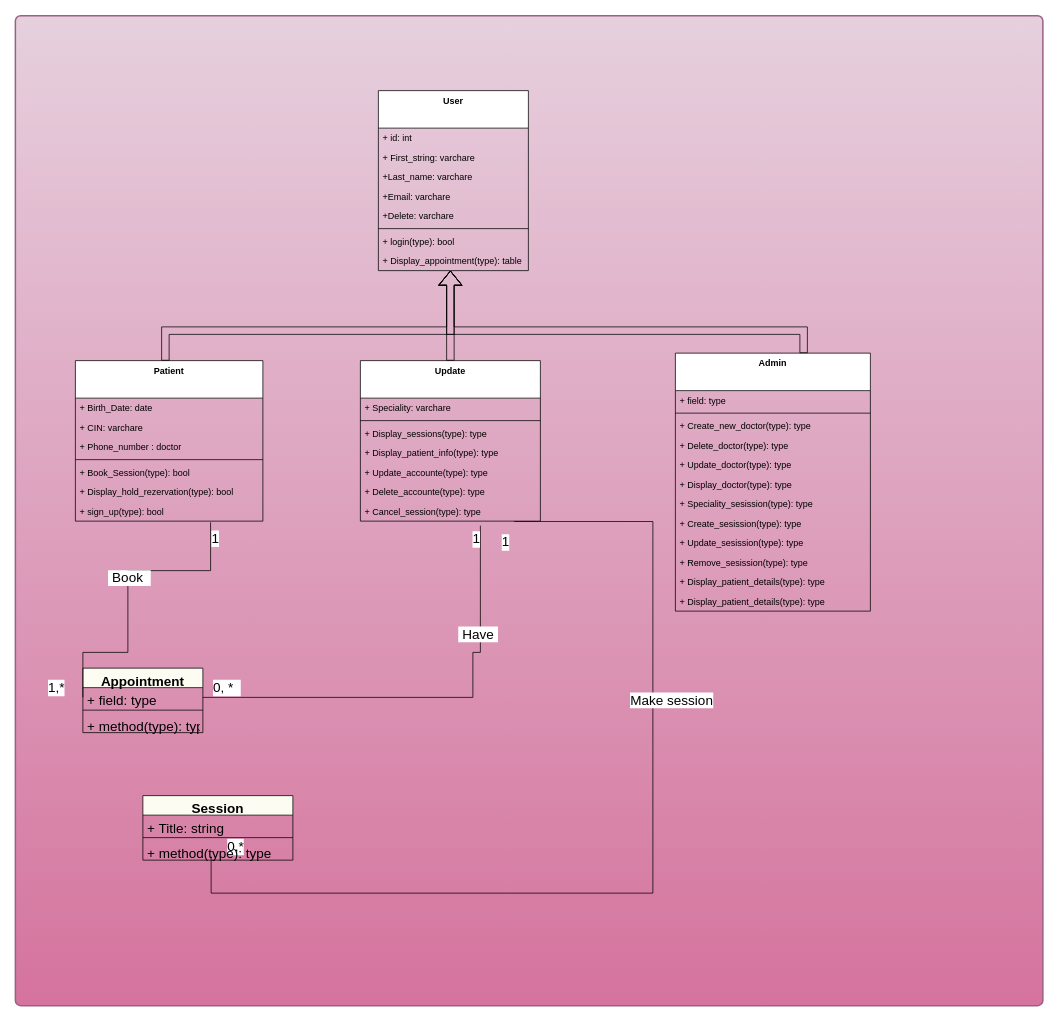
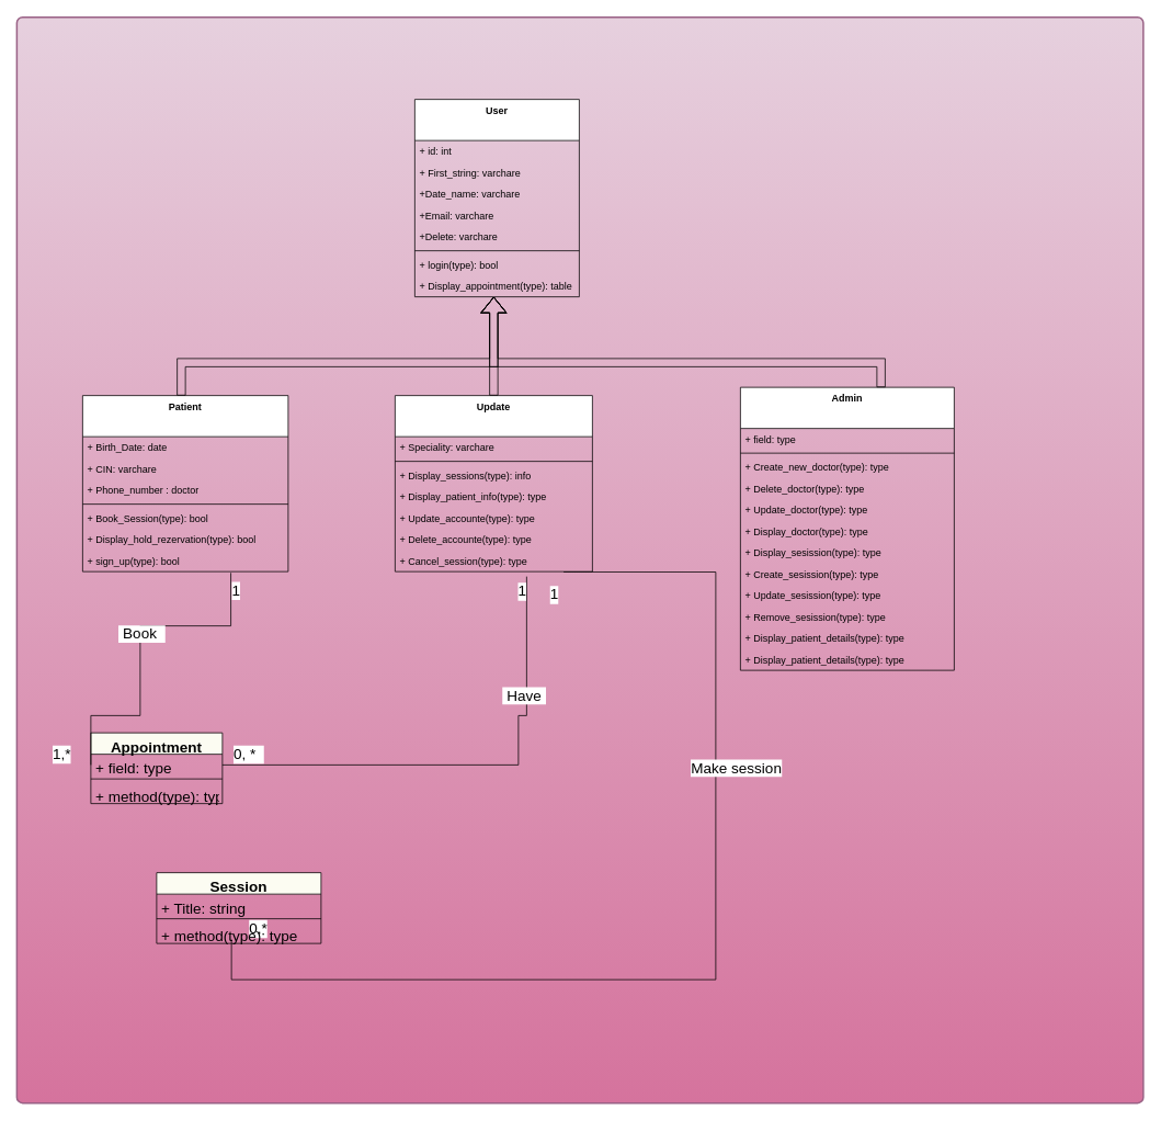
  <mxCell id="0" />
  <mxCell id="1" parent="0" />
  <mxCell id="2" value="" style="rounded=1;whiteSpace=wrap;html=1;absoluteArcSize=1;arcSize=14;strokeWidth=2;fillColor=#e6d0de;strokeColor=#996185;gradientColor=#d5739d;" parent="1" vertex="1"><mxGeometry x="20" y="20" width="1370" height="1320" as="geometry" /></mxCell>
  <mxCell id="3" value="User" style="swimlane;fontStyle=1;align=center;verticalAlign=top;childLayout=stackLayout;horizontal=1;startSize=50;horizontalStack=0;resizeParent=1;resizeParentMax=0;resizeLast=0;collapsible=1;marginBottom=0;" parent="1" vertex="1"><mxGeometry x="504" y="120" width="200" height="240" as="geometry" /></mxCell>
  <mxCell id="4" value="+ id: int" style="text;strokeColor=none;fillColor=none;align=left;verticalAlign=top;spacingLeft=4;spacingRight=4;overflow=hidden;rotatable=0;points=[[0,0.5],[1,0.5]];portConstraint=eastwest;" parent="3" vertex="1"><mxGeometry y="50" width="200" height="26" as="geometry" /></mxCell>
  <mxCell id="5" value="+ First_string: varchare" style="text;strokeColor=none;fillColor=none;align=left;verticalAlign=top;spacingLeft=4;spacingRight=4;overflow=hidden;rotatable=0;points=[[0,0.5],[1,0.5]];portConstraint=eastwest;" parent="3" vertex="1"><mxGeometry y="76" width="200" height="26" as="geometry" /></mxCell>
- <mxCell id="6" value="+Last_name: varchare" style="text;strokeColor=none;fillColor=none;align=left;verticalAlign=top;spacingLeft=4;spacingRight=4;overflow=hidden;rotatable=0;points=[[0,0.5],[1,0.5]];portConstraint=eastwest;" parent="3" vertex="1"><mxGeometry y="102" width="200" height="26" as="geometry" /></mxCell>
+ <mxCell id="6" value="+Date_name: varchare" style="text;strokeColor=none;fillColor=none;align=left;verticalAlign=top;spacingLeft=4;spacingRight=4;overflow=hidden;rotatable=0;points=[[0,0.5],[1,0.5]];portConstraint=eastwest;" parent="3" vertex="1"><mxGeometry y="102" width="200" height="26" as="geometry" /></mxCell>
  <mxCell id="7" value="+Email: varchare" style="text;strokeColor=none;fillColor=none;align=left;verticalAlign=top;spacingLeft=4;spacingRight=4;overflow=hidden;rotatable=0;points=[[0,0.5],[1,0.5]];portConstraint=eastwest;" parent="3" vertex="1"><mxGeometry y="128" width="200" height="26" as="geometry" /></mxCell>
  <mxCell id="8" value="+Delete: varchare" style="text;strokeColor=none;fillColor=none;align=left;verticalAlign=top;spacingLeft=4;spacingRight=4;overflow=hidden;rotatable=0;points=[[0,0.5],[1,0.5]];portConstraint=eastwest;" parent="3" vertex="1"><mxGeometry y="154" width="200" height="26" as="geometry" /></mxCell>
  <mxCell id="9" value="" style="line;strokeWidth=1;fillColor=none;align=left;verticalAlign=middle;spacingTop=-1;spacingLeft=3;spacingRight=3;rotatable=0;labelPosition=right;points=[];portConstraint=eastwest;strokeColor=inherit;" parent="3" vertex="1"><mxGeometry y="180" width="200" height="8" as="geometry" /></mxCell>
  <mxCell id="10" value="+ login(type): bool" style="text;strokeColor=none;fillColor=none;align=left;verticalAlign=top;spacingLeft=4;spacingRight=4;overflow=hidden;rotatable=0;points=[[0,0.5],[1,0.5]];portConstraint=eastwest;" parent="3" vertex="1"><mxGeometry y="188" width="200" height="26" as="geometry" /></mxCell>
  <mxCell id="11" value="+ Display_appointment(type): table" style="text;strokeColor=none;fillColor=none;align=left;verticalAlign=top;spacingLeft=4;spacingRight=4;overflow=hidden;rotatable=0;points=[[0,0.5],[1,0.5]];portConstraint=eastwest;" parent="3" vertex="1"><mxGeometry y="214" width="200" height="26" as="geometry" /></mxCell>
  <mxCell id="12" value="Admin" style="swimlane;fontStyle=1;align=center;verticalAlign=top;childLayout=stackLayout;horizontal=1;startSize=50;horizontalStack=0;resizeParent=1;resizeParentMax=0;resizeLast=0;collapsible=1;marginBottom=0;" parent="1" vertex="1"><mxGeometry x="900" y="470" width="260" height="344" as="geometry"><mxRectangle x="1480" y="2780" width="80" height="50" as="alternateBounds" /></mxGeometry></mxCell>
  <mxCell id="13" value="+ field: type" style="text;strokeColor=none;fillColor=none;align=left;verticalAlign=top;spacingLeft=4;spacingRight=4;overflow=hidden;rotatable=0;points=[[0,0.5],[1,0.5]];portConstraint=eastwest;" parent="12" vertex="1"><mxGeometry y="50" width="260" height="26" as="geometry" /></mxCell>
  <mxCell id="14" value="" style="line;strokeWidth=1;fillColor=none;align=left;verticalAlign=middle;spacingTop=-1;spacingLeft=3;spacingRight=3;rotatable=0;labelPosition=right;points=[];portConstraint=eastwest;strokeColor=inherit;" parent="12" vertex="1"><mxGeometry y="76" width="260" height="8" as="geometry" /></mxCell>
  <mxCell id="15" value="+ Create_new_doctor(type): type" style="text;strokeColor=none;fillColor=none;align=left;verticalAlign=top;spacingLeft=4;spacingRight=4;overflow=hidden;rotatable=0;points=[[0,0.5],[1,0.5]];portConstraint=eastwest;" parent="12" vertex="1"><mxGeometry y="84" width="260" height="26" as="geometry" /></mxCell>
  <mxCell id="16" value="+ Delete_doctor(type): type" style="text;strokeColor=none;fillColor=none;align=left;verticalAlign=top;spacingLeft=4;spacingRight=4;overflow=hidden;rotatable=0;points=[[0,0.5],[1,0.5]];portConstraint=eastwest;" parent="12" vertex="1"><mxGeometry y="110" width="260" height="26" as="geometry" /></mxCell>
  <mxCell id="17" value="+ Update_doctor(type): type" style="text;strokeColor=none;fillColor=none;align=left;verticalAlign=top;spacingLeft=4;spacingRight=4;overflow=hidden;rotatable=0;points=[[0,0.5],[1,0.5]];portConstraint=eastwest;" parent="12" vertex="1"><mxGeometry y="136" width="260" height="26" as="geometry" /></mxCell>
  <mxCell id="18" value="+ Display_doctor(type): type  " style="text;strokeColor=none;fillColor=none;align=left;verticalAlign=top;spacingLeft=4;spacingRight=4;overflow=hidden;rotatable=0;points=[[0,0.5],[1,0.5]];portConstraint=eastwest;" parent="12" vertex="1"><mxGeometry y="162" width="260" height="26" as="geometry" /></mxCell>
- <mxCell id="19" value="+ Speciality_sesission(type): type  " style="text;strokeColor=none;fillColor=none;align=left;verticalAlign=top;spacingLeft=4;spacingRight=4;overflow=hidden;rotatable=0;points=[[0,0.5],[1,0.5]];portConstraint=eastwest;" parent="12" vertex="1"><mxGeometry y="188" width="260" height="26" as="geometry" /></mxCell>
+ <mxCell id="19" value="+ Display_sesission(type): type  " style="text;strokeColor=none;fillColor=none;align=left;verticalAlign=top;spacingLeft=4;spacingRight=4;overflow=hidden;rotatable=0;points=[[0,0.5],[1,0.5]];portConstraint=eastwest;" parent="12" vertex="1"><mxGeometry y="188" width="260" height="26" as="geometry" /></mxCell>
  <mxCell id="20" value="+ Create_sesission(type): type  " style="text;strokeColor=none;fillColor=none;align=left;verticalAlign=top;spacingLeft=4;spacingRight=4;overflow=hidden;rotatable=0;points=[[0,0.5],[1,0.5]];portConstraint=eastwest;" parent="12" vertex="1"><mxGeometry y="214" width="260" height="26" as="geometry" /></mxCell>
  <mxCell id="21" value="+ Update_sesission(type): type  " style="text;strokeColor=none;fillColor=none;align=left;verticalAlign=top;spacingLeft=4;spacingRight=4;overflow=hidden;rotatable=0;points=[[0,0.5],[1,0.5]];portConstraint=eastwest;" parent="12" vertex="1"><mxGeometry y="240" width="260" height="26" as="geometry" /></mxCell>
  <mxCell id="22" value="+ Remove_sesission(type): type  " style="text;strokeColor=none;fillColor=none;align=left;verticalAlign=top;spacingLeft=4;spacingRight=4;overflow=hidden;rotatable=0;points=[[0,0.5],[1,0.5]];portConstraint=eastwest;" parent="12" vertex="1"><mxGeometry y="266" width="260" height="26" as="geometry" /></mxCell>
  <mxCell id="23" value="+ Display_patient_details(type): type  " style="text;strokeColor=none;fillColor=none;align=left;verticalAlign=top;spacingLeft=4;spacingRight=4;overflow=hidden;rotatable=0;points=[[0,0.5],[1,0.5]];portConstraint=eastwest;" parent="12" vertex="1"><mxGeometry y="292" width="260" height="26" as="geometry" /></mxCell>
  <mxCell id="24" value="+ Display_patient_details(type): type  " style="text;strokeColor=none;fillColor=none;align=left;verticalAlign=top;spacingLeft=4;spacingRight=4;overflow=hidden;rotatable=0;points=[[0,0.5],[1,0.5]];portConstraint=eastwest;" parent="12" vertex="1"><mxGeometry y="318" width="260" height="26" as="geometry" /></mxCell>
  <mxCell id="25" value="Update" style="swimlane;fontStyle=1;align=center;verticalAlign=top;childLayout=stackLayout;horizontal=1;startSize=50;horizontalStack=0;resizeParent=1;resizeParentMax=0;resizeLast=0;collapsible=1;marginBottom=0;" parent="1" vertex="1"><mxGeometry x="480" y="480" width="240" height="214" as="geometry" /></mxCell>
  <mxCell id="26" value="+ Speciality: varchare" style="text;strokeColor=none;fillColor=none;align=left;verticalAlign=top;spacingLeft=4;spacingRight=4;overflow=hidden;rotatable=0;points=[[0,0.5],[1,0.5]];portConstraint=eastwest;" parent="25" vertex="1"><mxGeometry y="50" width="240" height="26" as="geometry" /></mxCell>
  <mxCell id="27" value="" style="line;strokeWidth=1;fillColor=none;align=left;verticalAlign=middle;spacingTop=-1;spacingLeft=3;spacingRight=3;rotatable=0;labelPosition=right;points=[];portConstraint=eastwest;strokeColor=inherit;" parent="25" vertex="1"><mxGeometry y="76" width="240" height="8" as="geometry" /></mxCell>
- <mxCell id="28" value="+ Display_sessions(type): type" style="text;strokeColor=none;fillColor=none;align=left;verticalAlign=top;spacingLeft=4;spacingRight=4;overflow=hidden;rotatable=0;points=[[0,0.5],[1,0.5]];portConstraint=eastwest;" parent="25" vertex="1"><mxGeometry y="84" width="240" height="26" as="geometry" /></mxCell>
+ <mxCell id="28" value="+ Display_sessions(type): info" style="text;strokeColor=none;fillColor=none;align=left;verticalAlign=top;spacingLeft=4;spacingRight=4;overflow=hidden;rotatable=0;points=[[0,0.5],[1,0.5]];portConstraint=eastwest;" parent="25" vertex="1"><mxGeometry y="84" width="240" height="26" as="geometry" /></mxCell>
  <mxCell id="29" value="+ Display_patient_info(type): type" style="text;strokeColor=none;fillColor=none;align=left;verticalAlign=top;spacingLeft=4;spacingRight=4;overflow=hidden;rotatable=0;points=[[0,0.5],[1,0.5]];portConstraint=eastwest;" parent="25" vertex="1"><mxGeometry y="110" width="240" height="26" as="geometry" /></mxCell>
  <mxCell id="30" value="+ Update_accounte(type): type" style="text;strokeColor=none;fillColor=none;align=left;verticalAlign=top;spacingLeft=4;spacingRight=4;overflow=hidden;rotatable=0;points=[[0,0.5],[1,0.5]];portConstraint=eastwest;" parent="25" vertex="1"><mxGeometry y="136" width="240" height="26" as="geometry" /></mxCell>
  <mxCell id="31" value="+ Delete_accounte(type): type" style="text;strokeColor=none;fillColor=none;align=left;verticalAlign=top;spacingLeft=4;spacingRight=4;overflow=hidden;rotatable=0;points=[[0,0.5],[1,0.5]];portConstraint=eastwest;" parent="25" vertex="1"><mxGeometry y="162" width="240" height="26" as="geometry" /></mxCell>
  <mxCell id="32" value="+ Cancel_session(type): type" style="text;strokeColor=none;fillColor=none;align=left;verticalAlign=top;spacingLeft=4;spacingRight=4;overflow=hidden;rotatable=0;points=[[0,0.5],[1,0.5]];portConstraint=eastwest;" parent="25" vertex="1"><mxGeometry y="188" width="240" height="26" as="geometry" /></mxCell>
  <mxCell id="33" value="Patient" style="swimlane;fontStyle=1;align=center;verticalAlign=top;childLayout=stackLayout;horizontal=1;startSize=50;horizontalStack=0;resizeParent=1;resizeParentMax=0;resizeLast=0;collapsible=1;marginBottom=0;" parent="1" vertex="1"><mxGeometry x="100" y="480" width="250" height="214" as="geometry" /></mxCell>
  <mxCell id="34" value="+ Birth_Date: date" style="text;strokeColor=none;fillColor=none;align=left;verticalAlign=top;spacingLeft=4;spacingRight=4;overflow=hidden;rotatable=0;points=[[0,0.5],[1,0.5]];portConstraint=eastwest;" parent="33" vertex="1"><mxGeometry y="50" width="250" height="26" as="geometry" /></mxCell>
  <mxCell id="35" value="+ CIN: varchare" style="text;strokeColor=none;fillColor=none;align=left;verticalAlign=top;spacingLeft=4;spacingRight=4;overflow=hidden;rotatable=0;points=[[0,0.5],[1,0.5]];portConstraint=eastwest;" parent="33" vertex="1"><mxGeometry y="76" width="250" height="26" as="geometry" /></mxCell>
  <mxCell id="36" value="+ Phone_number : doctor" style="text;strokeColor=none;fillColor=none;align=left;verticalAlign=top;spacingLeft=4;spacingRight=4;overflow=hidden;rotatable=0;points=[[0,0.5],[1,0.5]];portConstraint=eastwest;" parent="33" vertex="1"><mxGeometry y="102" width="250" height="26" as="geometry" /></mxCell>
  <mxCell id="37" value="" style="line;strokeWidth=1;fillColor=none;align=left;verticalAlign=middle;spacingTop=-1;spacingLeft=3;spacingRight=3;rotatable=0;labelPosition=right;points=[];portConstraint=eastwest;strokeColor=inherit;" parent="33" vertex="1"><mxGeometry y="128" width="250" height="8" as="geometry" /></mxCell>
  <mxCell id="38" value="+ Book_Session(type): bool" style="text;strokeColor=none;fillColor=none;align=left;verticalAlign=top;spacingLeft=4;spacingRight=4;overflow=hidden;rotatable=0;points=[[0,0.5],[1,0.5]];portConstraint=eastwest;" parent="33" vertex="1"><mxGeometry y="136" width="250" height="26" as="geometry" /></mxCell>
  <mxCell id="39" value="+ Display_hold_rezervation(type): bool" style="text;strokeColor=none;fillColor=none;align=left;verticalAlign=top;spacingLeft=4;spacingRight=4;overflow=hidden;rotatable=0;points=[[0,0.5],[1,0.5]];portConstraint=eastwest;" parent="33" vertex="1"><mxGeometry y="162" width="250" height="26" as="geometry" /></mxCell>
  <mxCell id="40" value="+ sign_up(type): bool" style="text;strokeColor=none;fillColor=none;align=left;verticalAlign=top;spacingLeft=4;spacingRight=4;overflow=hidden;rotatable=0;points=[[0,0.5],[1,0.5]];portConstraint=eastwest;" parent="33" vertex="1"><mxGeometry y="188" width="250" height="26" as="geometry" /></mxCell>
  <mxCell id="41" value="" style="endArrow=none;html=1;edgeStyle=orthogonalEdgeStyle;rounded=0;entryX=0.854;entryY=1.019;entryDx=0;entryDy=0;entryPerimeter=0;exitX=0.455;exitY=0.816;exitDx=0;exitDy=0;exitPerimeter=0;" parent="1" source="51" target="32" edge="1"><mxGeometry relative="1" as="geometry"><mxPoint x="410" y="1110" as="sourcePoint" /><mxPoint x="590" y="850" as="targetPoint" /><Array as="points"><mxPoint x="281" y="1190" /><mxPoint x="870" y="1190" /><mxPoint x="870" y="695" /></Array></mxGeometry></mxCell>
  <mxCell id="42" value="&lt;font style=&quot;font-size: 18px;&quot;&gt;0,*&lt;/font&gt;" style="edgeLabel;resizable=0;html=1;align=left;verticalAlign=bottom;" parent="41" connectable="0" vertex="1"><mxGeometry x="-1" relative="1" as="geometry"><mxPoint x="20" as="offset" /></mxGeometry></mxCell>
  <mxCell id="43" value="&lt;font style=&quot;font-size: 18px;&quot;&gt;1&lt;/font&gt;" style="edgeLabel;resizable=0;html=1;align=right;verticalAlign=bottom;" parent="41" connectable="0" vertex="1"><mxGeometry x="1" relative="1" as="geometry"><mxPoint x="-6" y="41" as="offset" /></mxGeometry></mxCell>
  <mxCell id="44" value="&lt;font style=&quot;font-size: 18px;&quot;&gt;Make session&lt;/font&gt;" style="edgeLabel;html=1;align=center;verticalAlign=middle;resizable=0;points=[];" parent="41" vertex="1" connectable="0"><mxGeometry x="0.298" y="7" relative="1" as="geometry"><mxPoint x="31" y="-39" as="offset" /></mxGeometry></mxCell>
  <mxCell id="45" value="" style="shape=flexArrow;endArrow=classic;html=1;rounded=0;fontSize=18;" parent="1" edge="1"><mxGeometry width="50" height="50" relative="1" as="geometry"><mxPoint x="1071" y="470" as="sourcePoint" /><mxPoint x="600" y="360" as="targetPoint" /><Array as="points"><mxPoint x="1071" y="440" /><mxPoint x="600" y="440" /></Array></mxGeometry></mxCell>
  <mxCell id="46" value="" style="shape=flexArrow;endArrow=classic;html=1;rounded=0;fontSize=18;" parent="1" edge="1"><mxGeometry width="50" height="50" relative="1" as="geometry"><mxPoint x="220" y="480" as="sourcePoint" /><mxPoint x="600" y="360" as="targetPoint" /><Array as="points"><mxPoint x="220" y="440" /><mxPoint x="600" y="440" /></Array></mxGeometry></mxCell>
  <mxCell id="47" value="" style="shape=flexArrow;endArrow=classic;html=1;rounded=0;fontSize=18;" parent="1" edge="1"><mxGeometry width="50" height="50" relative="1" as="geometry"><mxPoint x="600" y="480" as="sourcePoint" /><mxPoint x="600" y="360" as="targetPoint" /></mxGeometry></mxCell>
  <mxCell id="48" value="Session" style="swimlane;fontStyle=1;align=center;verticalAlign=top;childLayout=stackLayout;horizontal=1;startSize=26;horizontalStack=0;resizeParent=1;resizeParentMax=0;resizeLast=0;collapsible=1;marginBottom=0;fontSize=18;fillColor=#FCFCF2;" parent="1" vertex="1"><mxGeometry x="190" y="1060" width="200" height="86" as="geometry" /></mxCell>
  <mxCell id="49" value="+ Title: string" style="text;strokeColor=none;fillColor=none;align=left;verticalAlign=top;spacingLeft=4;spacingRight=4;overflow=hidden;rotatable=0;points=[[0,0.5],[1,0.5]];portConstraint=eastwest;fontSize=18;" parent="48" vertex="1"><mxGeometry y="26" width="200" height="26" as="geometry" /></mxCell>
  <mxCell id="50" value="" style="line;strokeWidth=1;fillColor=none;align=left;verticalAlign=middle;spacingTop=-1;spacingLeft=3;spacingRight=3;rotatable=0;labelPosition=right;points=[];portConstraint=eastwest;strokeColor=inherit;fontSize=18;" parent="48" vertex="1"><mxGeometry y="52" width="200" height="8" as="geometry" /></mxCell>
  <mxCell id="51" value="+ method(type): type" style="text;strokeColor=none;fillColor=none;align=left;verticalAlign=top;spacingLeft=4;spacingRight=4;overflow=hidden;rotatable=0;points=[[0,0.5],[1,0.5]];portConstraint=eastwest;fontSize=18;" parent="48" vertex="1"><mxGeometry y="60" width="200" height="26" as="geometry" /></mxCell>
  <mxCell id="52" value="Appointment" style="swimlane;fontStyle=1;align=center;verticalAlign=top;childLayout=stackLayout;horizontal=1;startSize=26;horizontalStack=0;resizeParent=1;resizeParentMax=0;resizeLast=0;collapsible=1;marginBottom=0;fontSize=18;fillColor=#FCFCF2;" parent="1" vertex="1"><mxGeometry x="110" y="890" width="160" height="86" as="geometry" /></mxCell>
  <mxCell id="53" value="+ field: type" style="text;strokeColor=none;fillColor=none;align=left;verticalAlign=top;spacingLeft=4;spacingRight=4;overflow=hidden;rotatable=0;points=[[0,0.5],[1,0.5]];portConstraint=eastwest;fontSize=18;" parent="52" vertex="1"><mxGeometry y="26" width="160" height="26" as="geometry" /></mxCell>
  <mxCell id="54" value="" style="line;strokeWidth=1;fillColor=none;align=left;verticalAlign=middle;spacingTop=-1;spacingLeft=3;spacingRight=3;rotatable=0;labelPosition=right;points=[];portConstraint=eastwest;strokeColor=inherit;fontSize=18;" parent="52" vertex="1"><mxGeometry y="52" width="160" height="8" as="geometry" /></mxCell>
  <mxCell id="55" value="+ method(type): type" style="text;strokeColor=none;fillColor=none;align=left;verticalAlign=top;spacingLeft=4;spacingRight=4;overflow=hidden;rotatable=0;points=[[0,0.5],[1,0.5]];portConstraint=eastwest;fontSize=18;" parent="52" vertex="1"><mxGeometry y="60" width="160" height="26" as="geometry" /></mxCell>
  <mxCell id="56" value="" style="endArrow=none;html=1;edgeStyle=orthogonalEdgeStyle;rounded=0;fontSize=18;exitX=1;exitY=0.5;exitDx=0;exitDy=0;" parent="1" source="53" edge="1"><mxGeometry relative="1" as="geometry"><mxPoint x="330" y="780" as="sourcePoint" /><mxPoint x="640" y="700" as="targetPoint" /><Array as="points"><mxPoint x="630" y="929" /><mxPoint x="630" y="869" /><mxPoint x="640" y="869" /></Array></mxGeometry></mxCell>
  <mxCell id="57" value="0, *&amp;nbsp;&amp;nbsp;" style="edgeLabel;resizable=0;html=1;align=left;verticalAlign=bottom;fontSize=18;fillColor=#FCFCF2;" parent="56" connectable="0" vertex="1"><mxGeometry x="-1" relative="1" as="geometry"><mxPoint x="12" as="offset" /></mxGeometry></mxCell>
  <mxCell id="58" value="1" style="edgeLabel;resizable=0;html=1;align=right;verticalAlign=bottom;fontSize=18;fillColor=#FCFCF2;" parent="56" connectable="0" vertex="1"><mxGeometry x="1" relative="1" as="geometry"><mxPoint y="31" as="offset" /></mxGeometry></mxCell>
  <mxCell id="59" value="&amp;nbsp;Have&amp;nbsp;" style="edgeLabel;html=1;align=center;verticalAlign=middle;resizable=0;points=[];fontSize=18;" parent="56" vertex="1" connectable="0"><mxGeometry x="0.672" y="4" relative="1" as="geometry"><mxPoint y="46" as="offset" /></mxGeometry></mxCell>
  <mxCell id="60" value="" style="endArrow=none;html=1;edgeStyle=orthogonalEdgeStyle;rounded=0;fontSize=18;exitX=0.721;exitY=1.059;exitDx=0;exitDy=0;entryX=0;entryY=0.5;entryDx=0;entryDy=0;exitPerimeter=0;" parent="1" source="40" target="53" edge="1"><mxGeometry relative="1" as="geometry"><mxPoint x="320" y="760" as="sourcePoint" /><mxPoint x="480" y="760" as="targetPoint" /><Array as="points"><mxPoint x="280" y="760" /><mxPoint x="170" y="760" /><mxPoint x="170" y="869" /><mxPoint x="110" y="869" /></Array></mxGeometry></mxCell>
  <mxCell id="61" value="1" style="edgeLabel;resizable=0;html=1;align=left;verticalAlign=bottom;fontSize=18;fillColor=#FCFCF2;" parent="60" connectable="0" vertex="1"><mxGeometry x="-1" relative="1" as="geometry"><mxPoint y="34" as="offset" /></mxGeometry></mxCell>
  <mxCell id="62" value="1,*" style="edgeLabel;resizable=0;html=1;align=right;verticalAlign=bottom;fontSize=18;fillColor=#FCFCF2;" parent="60" connectable="0" vertex="1"><mxGeometry x="1" relative="1" as="geometry"><mxPoint x="-24" as="offset" /></mxGeometry></mxCell>
  <mxCell id="63" value="&amp;nbsp;Book&amp;nbsp;&amp;nbsp;" style="edgeLabel;html=1;align=center;verticalAlign=middle;resizable=0;points=[];fontSize=18;" parent="60" vertex="1" connectable="0"><mxGeometry x="-0.087" y="1" relative="1" as="geometry"><mxPoint as="offset" /></mxGeometry></mxCell>
